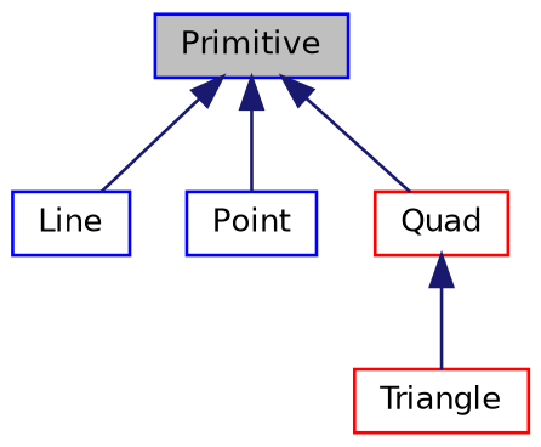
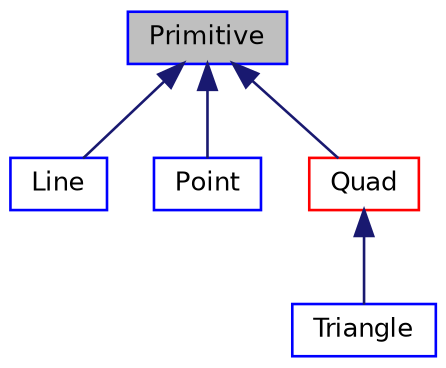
  digraph {
    node [color=blue fillcolor=white fontname=Helvetica fontsize=10 shape=record style=filled]
    edge [color=midnightblue dir=back fontname=Helvetica fontsize=10 labelfontname=Helvetica labelfontsize=10 style=solid]
    n1 [fillcolor=grey75 fontcolor=black height=0.2 label=Primitive width=0.4]
    n2 [height=0.2 label=Line width=0.4]
    n3 [height=0.2 label=Point width=0.4]
    n4 [color=red height=0.2 label=Quad width=0.4]
-   n5 [color=red height=0.2 label=Triangle width=0.4]
+   n5 [height=0.2 label=Triangle width=0.4]
    n1 -> n2
    n1 -> n3
    n1 -> n4
    n4 -> n5
  }
